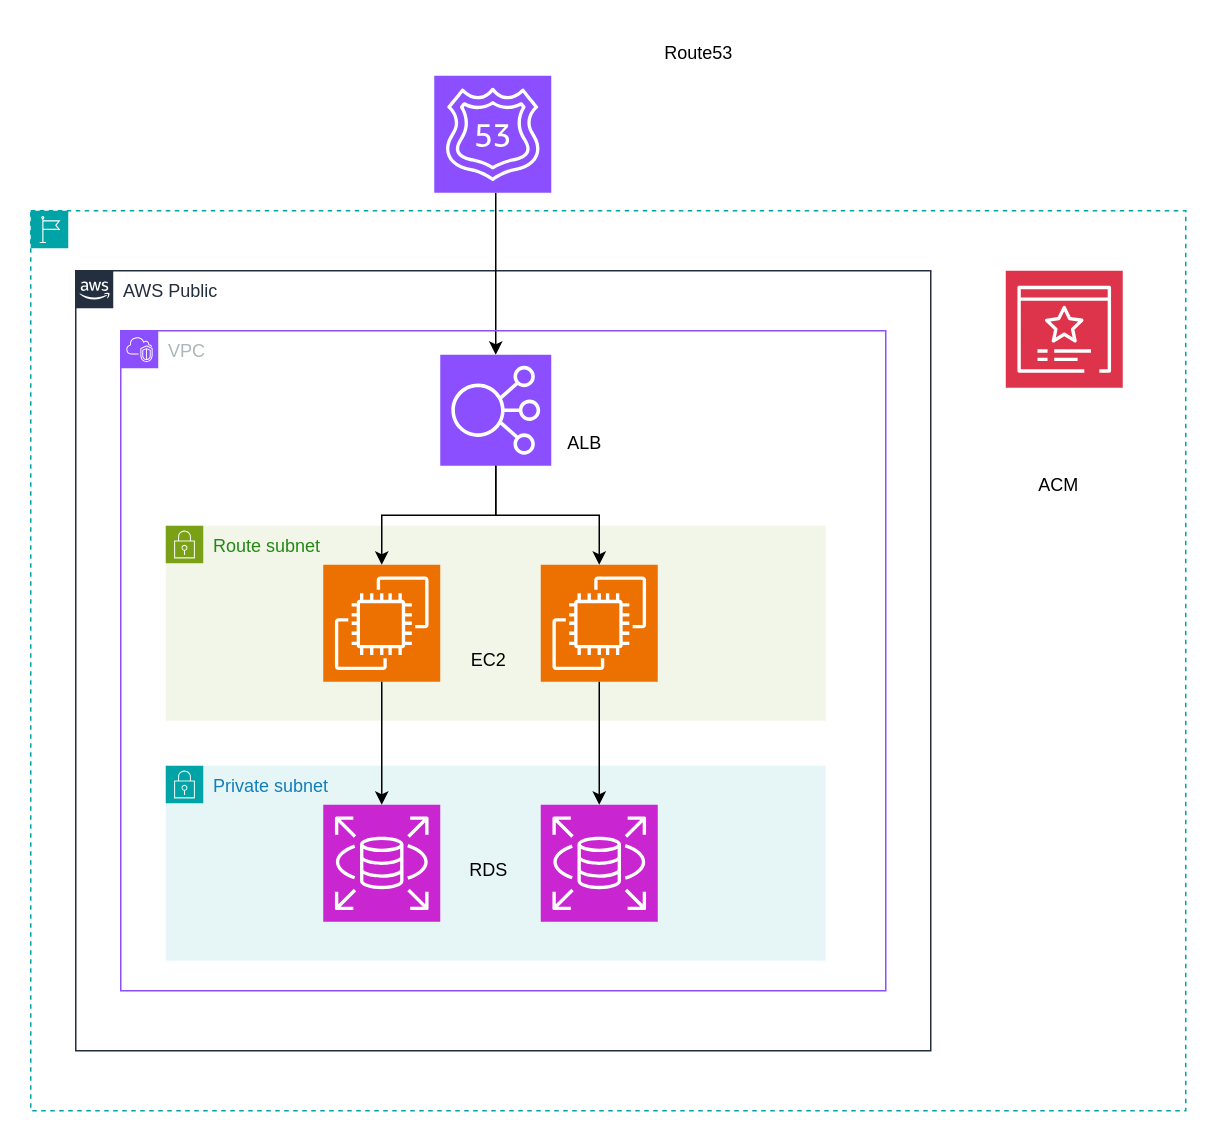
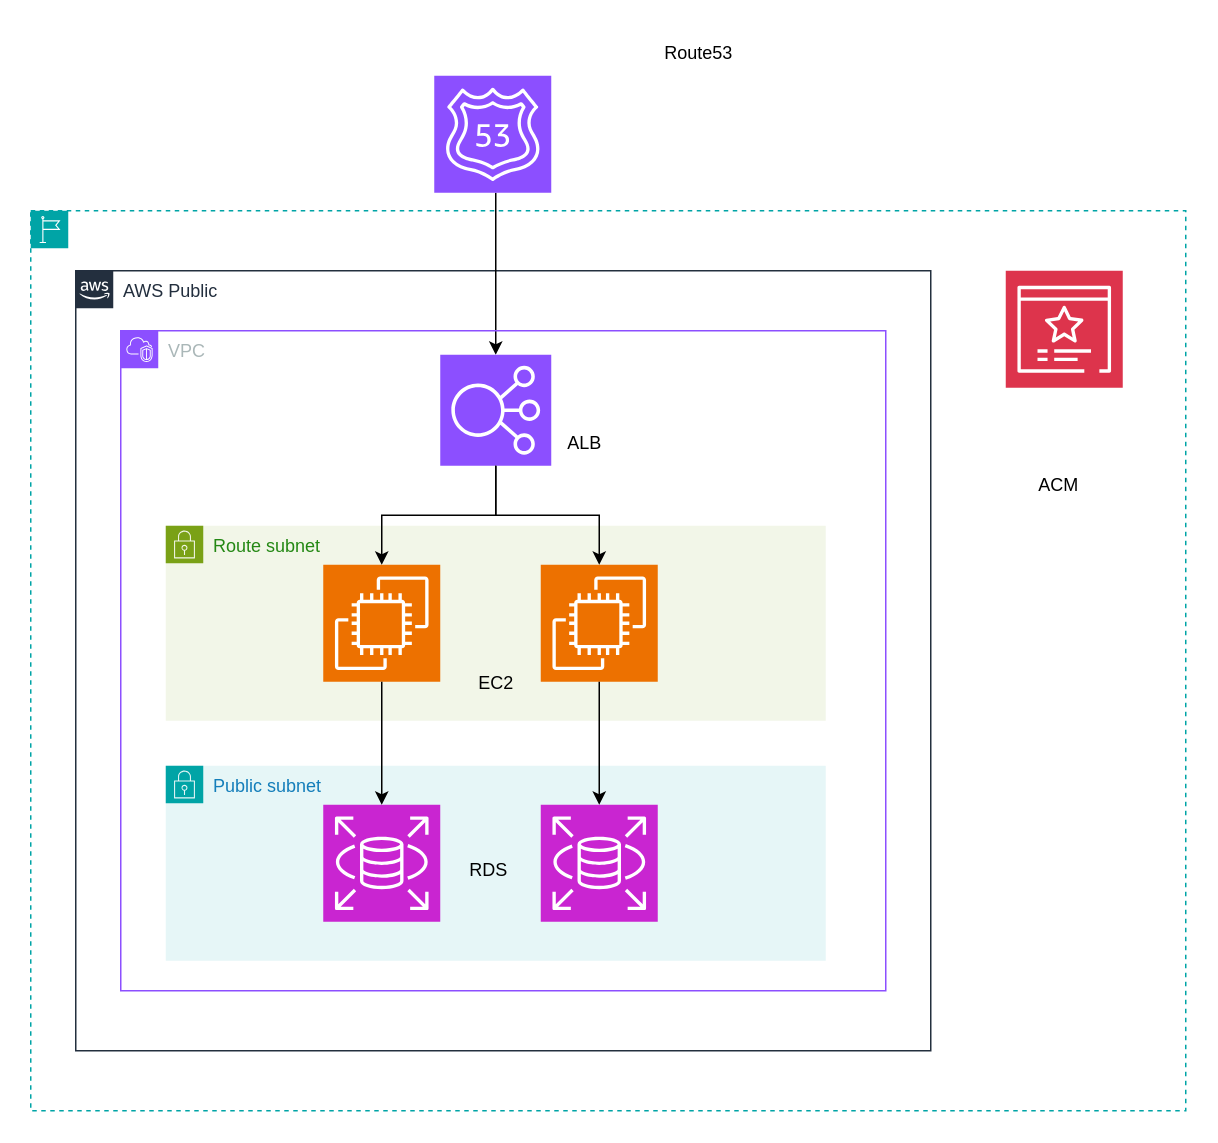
  <mxCell id="0" />
  <mxCell id="1" parent="0" />
  <mxCell id="2" value="AWS Public" style="points=[[0,0],[0.25,0],[0.5,0],[0.75,0],[1,0],[1,0.25],[1,0.5],[1,0.75],[1,1],[0.75,1],[0.5,1],[0.25,1],[0,1],[0,0.75],[0,0.5],[0,0.25]];outlineConnect=0;gradientColor=none;html=1;whiteSpace=wrap;fontSize=12;fontStyle=0;container=1;pointerEvents=0;collapsible=0;recursiveResize=0;shape=mxgraph.aws4.group;grIcon=mxgraph.aws4.group_aws_cloud_alt;strokeColor=#232F3E;fillColor=none;verticalAlign=top;align=left;spacingLeft=30;fontColor=#232F3E;dashed=0;" parent="1" vertex="1"><mxGeometry x="50" y="180" width="570" height="520" as="geometry" /></mxCell>
  <mxCell id="3" value="" style="edgeStyle=elbowEdgeStyle;rounded=0;orthogonalLoop=1;jettySize=auto;html=1;entryX=0.5;entryY=0;entryDx=0;entryDy=0;entryPerimeter=0;" parent="1" source="4" target="8" edge="1"><mxGeometry relative="1" as="geometry"><mxPoint x="335" y="177" as="targetPoint" /></mxGeometry></mxCell>
  <mxCell id="4" value="" style="sketch=0;points=[[0,0,0],[0.25,0,0],[0.5,0,0],[0.75,0,0],[1,0,0],[0,1,0],[0.25,1,0],[0.5,1,0],[0.75,1,0],[1,1,0],[0,0.25,0],[0,0.5,0],[0,0.75,0],[1,0.25,0],[1,0.5,0],[1,0.75,0]];outlineConnect=0;fontColor=#232F3E;fillColor=#8C4FFF;strokeColor=#ffffff;dashed=0;verticalLabelPosition=bottom;verticalAlign=top;align=center;html=1;fontSize=12;fontStyle=0;aspect=fixed;shape=mxgraph.aws4.resourceIcon;resIcon=mxgraph.aws4.route_53;" parent="1" vertex="1"><mxGeometry x="289" y="50" width="78" height="78" as="geometry" /></mxCell>
  <mxCell id="5" value="" style="points=[[0,0],[0.25,0],[0.5,0],[0.75,0],[1,0],[1,0.25],[1,0.5],[1,0.75],[1,1],[0.75,1],[0.5,1],[0.25,1],[0,1],[0,0.75],[0,0.5],[0,0.25]];outlineConnect=0;gradientColor=none;html=1;whiteSpace=wrap;fontSize=12;fontStyle=0;container=1;pointerEvents=0;collapsible=0;recursiveResize=0;shape=mxgraph.aws4.group;grIcon=mxgraph.aws4.group_region;strokeColor=#00A4A6;fillColor=none;verticalAlign=top;align=left;spacingLeft=30;fontColor=#147EBA;dashed=1;" parent="1" vertex="1"><mxGeometry x="20" y="140" width="770" height="600" as="geometry" /></mxCell>
  <mxCell id="6" value="" style="sketch=0;points=[[0,0,0],[0.25,0,0],[0.5,0,0],[0.75,0,0],[1,0,0],[0,1,0],[0.25,1,0],[0.5,1,0],[0.75,1,0],[1,1,0],[0,0.25,0],[0,0.5,0],[0,0.75,0],[1,0.25,0],[1,0.5,0],[1,0.75,0]];outlineConnect=0;fontColor=#232F3E;fillColor=#DD344C;strokeColor=#ffffff;dashed=0;verticalLabelPosition=bottom;verticalAlign=top;align=center;html=1;fontSize=12;fontStyle=0;aspect=fixed;shape=mxgraph.aws4.resourceIcon;resIcon=mxgraph.aws4.certificate_manager_3;" parent="5" vertex="1"><mxGeometry x="650" y="40" width="78" height="78" as="geometry" /></mxCell>
  <mxCell id="7" value="VPC" style="points=[[0,0],[0.25,0],[0.5,0],[0.75,0],[1,0],[1,0.25],[1,0.5],[1,0.75],[1,1],[0.75,1],[0.5,1],[0.25,1],[0,1],[0,0.75],[0,0.5],[0,0.25]];outlineConnect=0;gradientColor=none;html=1;whiteSpace=wrap;fontSize=12;fontStyle=0;container=1;pointerEvents=0;collapsible=0;recursiveResize=0;shape=mxgraph.aws4.group;grIcon=mxgraph.aws4.group_vpc2;strokeColor=#8C4FFF;fillColor=none;verticalAlign=top;align=left;spacingLeft=30;fontColor=#AAB7B8;dashed=0;" parent="5" vertex="1"><mxGeometry x="60" y="80" width="510" height="440" as="geometry" /></mxCell>
  <mxCell id="8" value="" style="sketch=0;points=[[0,0,0],[0.25,0,0],[0.5,0,0],[0.75,0,0],[1,0,0],[0,1,0],[0.25,1,0],[0.5,1,0],[0.75,1,0],[1,1,0],[0,0.25,0],[0,0.5,0],[0,0.75,0],[1,0.25,0],[1,0.5,0],[1,0.75,0]];outlineConnect=0;fontColor=#232F3E;fillColor=#8C4FFF;strokeColor=#ffffff;verticalLabelPosition=bottom;verticalAlign=top;align=center;html=1;fontSize=12;fontStyle=0;aspect=fixed;shape=mxgraph.aws4.resourceIcon;resIcon=mxgraph.aws4.elastic_load_balancing;" parent="7" vertex="1"><mxGeometry x="213" y="16" width="74" height="74" as="geometry" /></mxCell>
  <mxCell id="9" style="edgeStyle=orthogonalEdgeStyle;rounded=0;orthogonalLoop=1;jettySize=auto;html=1;exitX=0.5;exitY=1;exitDx=0;exitDy=0;exitPerimeter=0;" parent="7" source="8" target="8" edge="1"><mxGeometry relative="1" as="geometry" /></mxCell>
  <mxCell id="10" value="Route subnet" style="points=[[0,0],[0.25,0],[0.5,0],[0.75,0],[1,0],[1,0.25],[1,0.5],[1,0.75],[1,1],[0.75,1],[0.5,1],[0.25,1],[0,1],[0,0.75],[0,0.5],[0,0.25]];outlineConnect=0;gradientColor=none;html=1;whiteSpace=wrap;fontSize=12;fontStyle=0;container=1;pointerEvents=0;collapsible=0;recursiveResize=0;shape=mxgraph.aws4.group;grIcon=mxgraph.aws4.group_security_group;grStroke=0;strokeColor=#7AA116;fillColor=#F2F6E8;verticalAlign=top;align=left;spacingLeft=30;fontColor=#248814;dashed=0;" parent="7" vertex="1"><mxGeometry x="30" y="130" width="440" height="130" as="geometry" /></mxCell>
  <mxCell id="11" value="" style="sketch=0;points=[[0,0,0],[0.25,0,0],[0.5,0,0],[0.75,0,0],[1,0,0],[0,1,0],[0.25,1,0],[0.5,1,0],[0.75,1,0],[1,1,0],[0,0.25,0],[0,0.5,0],[0,0.75,0],[1,0.25,0],[1,0.5,0],[1,0.75,0]];outlineConnect=0;fontColor=#232F3E;fillColor=#ED7100;strokeColor=#ffffff;dashed=0;verticalLabelPosition=bottom;verticalAlign=top;align=center;html=1;fontSize=12;fontStyle=0;aspect=fixed;shape=mxgraph.aws4.resourceIcon;resIcon=mxgraph.aws4.ec2;" parent="10" vertex="1"><mxGeometry x="105" y="26" width="78" height="78" as="geometry" /></mxCell>
- <mxCell id="12" value="EC2" style="text;html=1;align=center;verticalAlign=middle;resizable=0;points=[];autosize=1;strokeColor=none;fillColor=none;" vertex="1" parent="10"><mxGeometry x="190" y="75" width="50" height="30" as="geometry" /></mxCell>
+ <mxCell id="12" value="EC2" style="text;html=1;align=center;verticalAlign=middle;resizable=0;points=[];autosize=1;strokeColor=none;fillColor=none;" vertex="1" parent="10"><mxGeometry x="195" y="90" width="50" height="30" as="geometry" /></mxCell>
  <mxCell id="13" value="" style="sketch=0;points=[[0,0,0],[0.25,0,0],[0.5,0,0],[0.75,0,0],[1,0,0],[0,1,0],[0.25,1,0],[0.5,1,0],[0.75,1,0],[1,1,0],[0,0.25,0],[0,0.5,0],[0,0.75,0],[1,0.25,0],[1,0.5,0],[1,0.75,0]];outlineConnect=0;fontColor=#232F3E;fillColor=#ED7100;strokeColor=#ffffff;dashed=0;verticalLabelPosition=bottom;verticalAlign=top;align=center;html=1;fontSize=12;fontStyle=0;aspect=fixed;shape=mxgraph.aws4.resourceIcon;resIcon=mxgraph.aws4.ec2;" vertex="1" parent="10"><mxGeometry x="250" y="26" width="78" height="78" as="geometry" /></mxCell>
- <mxCell id="14" value="Private subnet" style="points=[[0,0],[0.25,0],[0.5,0],[0.75,0],[1,0],[1,0.25],[1,0.5],[1,0.75],[1,1],[0.75,1],[0.5,1],[0.25,1],[0,1],[0,0.75],[0,0.5],[0,0.25]];outlineConnect=0;gradientColor=none;html=1;whiteSpace=wrap;fontSize=12;fontStyle=0;container=1;pointerEvents=0;collapsible=0;recursiveResize=0;shape=mxgraph.aws4.group;grIcon=mxgraph.aws4.group_security_group;grStroke=0;strokeColor=#00A4A6;fillColor=#E6F6F7;verticalAlign=top;align=left;spacingLeft=30;fontColor=#147EBA;dashed=0;" parent="7" vertex="1"><mxGeometry x="30" y="290" width="440" height="130" as="geometry" /></mxCell>
+ <mxCell id="14" value="Public subnet" style="points=[[0,0],[0.25,0],[0.5,0],[0.75,0],[1,0],[1,0.25],[1,0.5],[1,0.75],[1,1],[0.75,1],[0.5,1],[0.25,1],[0,1],[0,0.75],[0,0.5],[0,0.25]];outlineConnect=0;gradientColor=none;html=1;whiteSpace=wrap;fontSize=12;fontStyle=0;container=1;pointerEvents=0;collapsible=0;recursiveResize=0;shape=mxgraph.aws4.group;grIcon=mxgraph.aws4.group_security_group;grStroke=0;strokeColor=#00A4A6;fillColor=#E6F6F7;verticalAlign=top;align=left;spacingLeft=30;fontColor=#147EBA;dashed=0;" parent="7" vertex="1"><mxGeometry x="30" y="290" width="440" height="130" as="geometry" /></mxCell>
  <mxCell id="15" value="" style="sketch=0;points=[[0,0,0],[0.25,0,0],[0.5,0,0],[0.75,0,0],[1,0,0],[0,1,0],[0.25,1,0],[0.5,1,0],[0.75,1,0],[1,1,0],[0,0.25,0],[0,0.5,0],[0,0.75,0],[1,0.25,0],[1,0.5,0],[1,0.75,0]];outlineConnect=0;fontColor=#232F3E;fillColor=#C925D1;strokeColor=#ffffff;dashed=0;verticalLabelPosition=bottom;verticalAlign=top;align=center;html=1;fontSize=12;fontStyle=0;aspect=fixed;shape=mxgraph.aws4.resourceIcon;resIcon=mxgraph.aws4.rds;" parent="14" vertex="1"><mxGeometry x="105" y="26" width="78" height="78" as="geometry" /></mxCell>
  <mxCell id="16" value="" style="sketch=0;points=[[0,0,0],[0.25,0,0],[0.5,0,0],[0.75,0,0],[1,0,0],[0,1,0],[0.25,1,0],[0.5,1,0],[0.75,1,0],[1,1,0],[0,0.25,0],[0,0.5,0],[0,0.75,0],[1,0.25,0],[1,0.5,0],[1,0.75,0]];outlineConnect=0;fontColor=#232F3E;fillColor=#C925D1;strokeColor=#ffffff;dashed=0;verticalLabelPosition=bottom;verticalAlign=top;align=center;html=1;fontSize=12;fontStyle=0;aspect=fixed;shape=mxgraph.aws4.resourceIcon;resIcon=mxgraph.aws4.rds;" vertex="1" parent="14"><mxGeometry x="250" y="26" width="78" height="78" as="geometry" /></mxCell>
  <mxCell id="17" value="RDS" style="text;html=1;align=center;verticalAlign=middle;resizable=0;points=[];autosize=1;strokeColor=none;fillColor=none;" vertex="1" parent="14"><mxGeometry x="190" y="55" width="50" height="30" as="geometry" /></mxCell>
  <mxCell id="18" value="ALB" style="text;html=1;align=center;verticalAlign=middle;resizable=0;points=[];autosize=1;strokeColor=none;fillColor=none;" vertex="1" parent="7"><mxGeometry x="284" y="60" width="50" height="30" as="geometry" /></mxCell>
  <mxCell id="19" style="edgeStyle=orthogonalEdgeStyle;rounded=0;orthogonalLoop=1;jettySize=auto;html=1;exitX=0.5;exitY=1;exitDx=0;exitDy=0;exitPerimeter=0;" edge="1" parent="7" source="8" target="11"><mxGeometry relative="1" as="geometry" /></mxCell>
  <mxCell id="20" style="edgeStyle=orthogonalEdgeStyle;rounded=0;orthogonalLoop=1;jettySize=auto;html=1;exitX=0.5;exitY=1;exitDx=0;exitDy=0;exitPerimeter=0;entryX=0.5;entryY=0;entryDx=0;entryDy=0;entryPerimeter=0;" edge="1" parent="7" source="8" target="13"><mxGeometry relative="1" as="geometry" /></mxCell>
  <mxCell id="21" style="edgeStyle=orthogonalEdgeStyle;rounded=0;orthogonalLoop=1;jettySize=auto;html=1;exitX=0.5;exitY=1;exitDx=0;exitDy=0;exitPerimeter=0;entryX=0.5;entryY=0;entryDx=0;entryDy=0;entryPerimeter=0;" edge="1" parent="7" source="11" target="15"><mxGeometry relative="1" as="geometry" /></mxCell>
  <mxCell id="22" style="edgeStyle=orthogonalEdgeStyle;rounded=0;orthogonalLoop=1;jettySize=auto;html=1;exitX=0.5;exitY=1;exitDx=0;exitDy=0;exitPerimeter=0;" edge="1" parent="7" source="13" target="16"><mxGeometry relative="1" as="geometry" /></mxCell>
  <mxCell id="23" value="ACM" style="text;html=1;align=center;verticalAlign=middle;resizable=0;points=[];autosize=1;strokeColor=none;fillColor=none;" vertex="1" parent="5"><mxGeometry x="660" y="168" width="50" height="30" as="geometry" /></mxCell>
  <mxCell id="24" value="Route53" style="text;html=1;align=center;verticalAlign=middle;resizable=0;points=[];autosize=1;strokeColor=none;fillColor=none;" vertex="1" parent="1"><mxGeometry x="430" y="20" width="70" height="30" as="geometry" /></mxCell>
